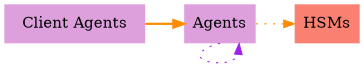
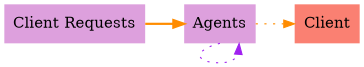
  digraph {
    rankdir=LR
    node [fillcolor=plum shape=none style=filled]
    edge [color=darkorange style=dotted]
-   n1 [label="Client Agents"]
+   n1 [label="Client Requests"]
    n2 [label=Agents]
-   n3 [fillcolor=salmon label=HSMs]
+   n3 [fillcolor=salmon label=Client]
    n1 -> n2 [style=bold]
    n2 -> n2 [color=purple tailport=s]
    n2 -> n3
  }
